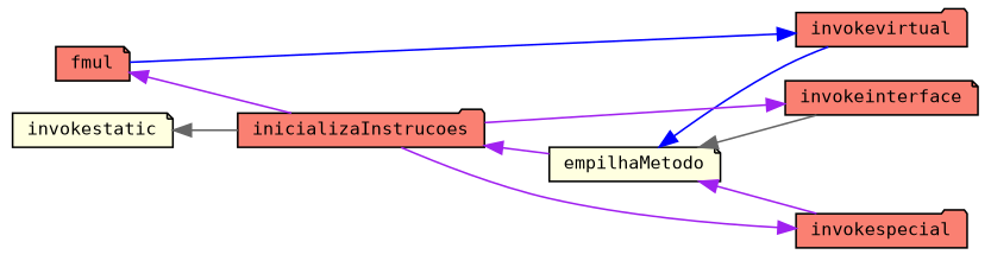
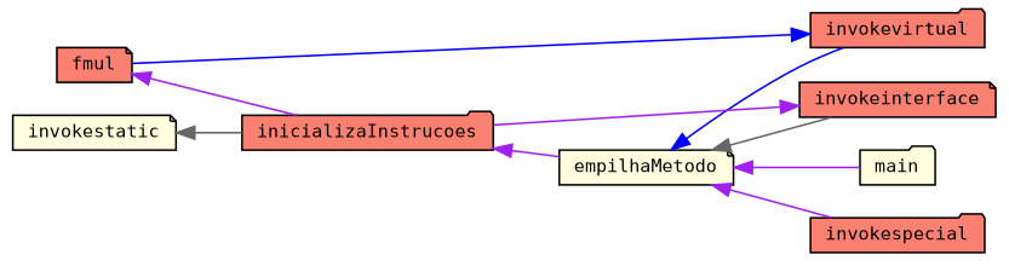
  digraph {
    fontname="DejaVu Sans Mono"
    rankdir=LR
    node [color=black fillcolor=salmon fontname="DejaVu Sans Mono" fontsize=10 shape=note style=filled]
    edge [color=purple dir=back fontname="DejaVu Sans Mono" fontsize=10 labelfontname=Helvetica labelfontsize=10 style=solid]
    n1 [fontcolor=black height=0.2 label=fmul width=0.4]
    n2 [height=0.2 label=inicializaInstrucoes shape=folder width=0.4]
    n3 [fillcolor=lightyellow height=0.2 label=empilhaMetodo width=0.4]
    n4 [height=0.2 label=invokevirtual shape=folder width=0.4]
    n5 [height=0.2 label=invokespecial shape=folder width=0.4]
    n6 [height=0.2 label=invokeinterface width=0.4]
+   n7 [fillcolor=lightyellow height=0.2 label=main shape=folder width=0.4]
    n8 [fillcolor=lightyellow height=0.2 label=invokestatic width=0.4]
    n1 -> n2
    n2 -> n3
    n3 -> n4 [color=blue]
    n3 -> n5
    n3 -> n6 [color=gray40]
+   n3 -> n7
    n4 -> n1 [color=blue]
-   n5 -> n2
    n6 -> n2
    n8 -> n2 [color=gray40]
  }
